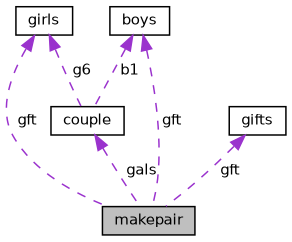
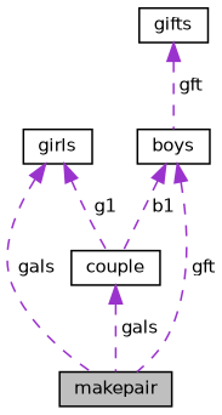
  digraph {
    fontname="DejaVu Sans"
    node [color=black fillcolor=white fontname="DejaVu Sans" fontsize=10 shape=record style=filled]
    edge [color=darkorchid3 dir=back fontname="DejaVu Sans" fontsize=10 labelfontname=Helvetica labelfontsize=10 style=dashed]
    n1 [fillcolor=grey75 fontcolor=black height=0.2 label=makepair width=0.4]
    n2 [height=0.2 label=girls width=0.4]
    n3 [height=0.2 label=couple width=0.4]
    n4 [height=0.2 label=boys width=0.4]
    n5 [height=0.2 label=gifts width=0.4]
-   n2 -> n1 [label=" gft"]
-   n2 -> n3 [label=" g6"]
+   n2 -> n1 [label=" gals"]
+   n2 -> n3 [label=" g1"]
    n3 -> n1 [label=" gals"]
    n4 -> n1 [label=" gft"]
    n4 -> n3 [label=" b1"]
-   n5 -> n1 [label=" gft"]
+   n5 -> n4 [label=" gft"]
  }
